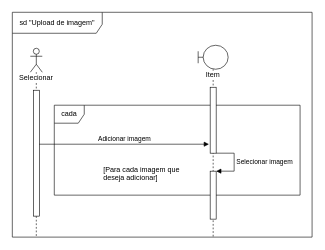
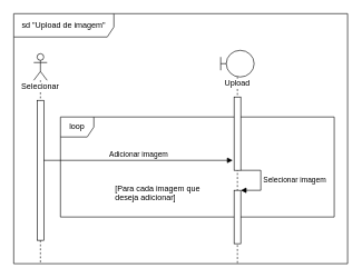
  <mxCell id="0" />
  <mxCell id="1" parent="0" />
  <mxCell id="2" value="sd &quot;Upload de imagem&quot;" style="shape=umlFrame;whiteSpace=wrap;html=1;width=150;height=35;" vertex="1" parent="1"><mxGeometry x="20" y="20" width="500" height="375" as="geometry" /></mxCell>
- <mxCell id="3" value="cada" style="shape=umlFrame;whiteSpace=wrap;html=1;width=50;height=30;" vertex="1" parent="1"><mxGeometry x="90" y="175" width="410" height="150" as="geometry" /></mxCell>
+ <mxCell id="3" value="loop" style="shape=umlFrame;whiteSpace=wrap;html=1;width=50;height=30;" vertex="1" parent="1"><mxGeometry x="90" y="175" width="410" height="150" as="geometry" /></mxCell>
  <mxCell id="4" value="Selecionar" style="shape=umlLifeline;participant=umlActor;perimeter=lifelinePerimeter;whiteSpace=wrap;html=1;container=1;collapsible=0;recursiveResize=0;verticalAlign=top;spacingTop=36;labelBackgroundColor=#ffffff;outlineConnect=0;" vertex="1" parent="1"><mxGeometry x="50" y="80" width="20" height="315" as="geometry" /></mxCell>
  <mxCell id="5" value="" style="html=1;points=[];perimeter=orthogonalPerimeter;" vertex="1" parent="4"><mxGeometry x="5" y="70" width="10" height="210" as="geometry" /></mxCell>
- <mxCell id="6" value="Item&lt;br&gt;" style="shape=umlLifeline;participant=umlBoundary;perimeter=lifelinePerimeter;whiteSpace=wrap;html=1;container=1;collapsible=0;recursiveResize=0;verticalAlign=top;spacingTop=36;labelBackgroundColor=#ffffff;outlineConnect=0;" vertex="1" parent="1"><mxGeometry x="330" y="75" width="50" height="320" as="geometry" /></mxCell>
+ <mxCell id="6" value="Upload&lt;br&gt;" style="shape=umlLifeline;participant=umlBoundary;perimeter=lifelinePerimeter;whiteSpace=wrap;html=1;container=1;collapsible=0;recursiveResize=0;verticalAlign=top;spacingTop=36;labelBackgroundColor=#ffffff;outlineConnect=0;" vertex="1" parent="1"><mxGeometry x="330" y="75" width="50" height="320" as="geometry" /></mxCell>
  <mxCell id="7" value="" style="html=1;points=[];perimeter=orthogonalPerimeter;" vertex="1" parent="6"><mxGeometry x="20" y="70" width="10" height="110" as="geometry" /></mxCell>
  <mxCell id="8" value="" style="html=1;points=[];perimeter=orthogonalPerimeter;" vertex="1" parent="6"><mxGeometry x="20" y="210" width="10" height="80" as="geometry" /></mxCell>
  <mxCell id="9" value="&lt;span&gt;Selecionar imagem&lt;/span&gt;" style="edgeStyle=orthogonalEdgeStyle;html=1;align=left;spacingLeft=2;endArrow=block;rounded=0;entryX=1;entryY=0;" edge="1" target="8" parent="6" source="7"><mxGeometry relative="1" as="geometry"><mxPoint x="95" y="220" as="sourcePoint" /><Array as="points"><mxPoint x="60" y="180" /><mxPoint x="60" y="210" /></Array></mxGeometry></mxCell>
  <mxCell id="10" value="Adicionar imagem" style="html=1;verticalAlign=bottom;endArrow=block;entryX=-0.2;entryY=0.864;entryDx=0;entryDy=0;entryPerimeter=0;" edge="1" parent="1" source="5" target="7"><mxGeometry relative="1" as="geometry"><mxPoint x="280" y="390" as="sourcePoint" /></mxGeometry></mxCell>
  <mxCell id="11" value="[Para cada imagem que&lt;br&gt;deseja adicionar]" style="text;html=1;resizable=0;points=[];autosize=1;align=left;verticalAlign=top;spacingTop=-4;" vertex="1" parent="1"><mxGeometry x="170" y="272.5" width="140" height="30" as="geometry" /></mxCell>
